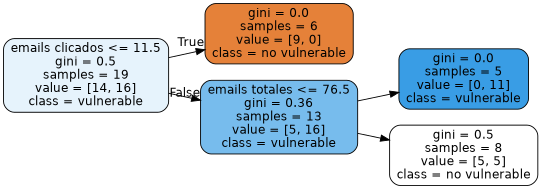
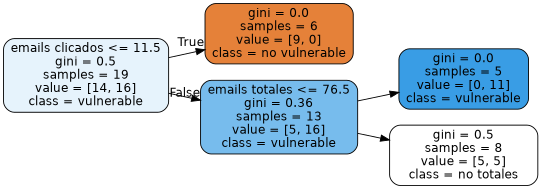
  digraph {
    rankdir=LR
    node [color=black fontname=helvetica shape=box style="filled, rounded"]
    edge [fontname=helvetica]
    n1 [fillcolor="#e6f3fc" label="emails clicados <= 11.5\ngini = 0.5\nsamples = 19\nvalue = [14, 16]\nclass = vulnerable"]
    n2 [fillcolor="#e58139" label="gini = 0.0\nsamples = 6\nvalue = [9, 0]\nclass = no vulnerable"]
    n3 [fillcolor="#77bced" label="emails totales <= 76.5\ngini = 0.36\nsamples = 13\nvalue = [5, 16]\nclass = vulnerable"]
    n4 [fillcolor="#399de5" label="gini = 0.0\nsamples = 5\nvalue = [0, 11]\nclass = vulnerable"]
-   n5 [fillcolor="#ffffff" label="gini = 0.5\nsamples = 8\nvalue = [5, 5]\nclass = no vulnerable"]
+   n5 [fillcolor="#ffffff" label="gini = 0.5\nsamples = 8\nvalue = [5, 5]\nclass = no totales"]
    n1 -> n2 [headlabel=True labelangle=45 labeldistance=2.5]
    n1 -> n3 [headlabel=False labelangle=-45 labeldistance=2.5]
    n3 -> n4
    n3 -> n5
  }
